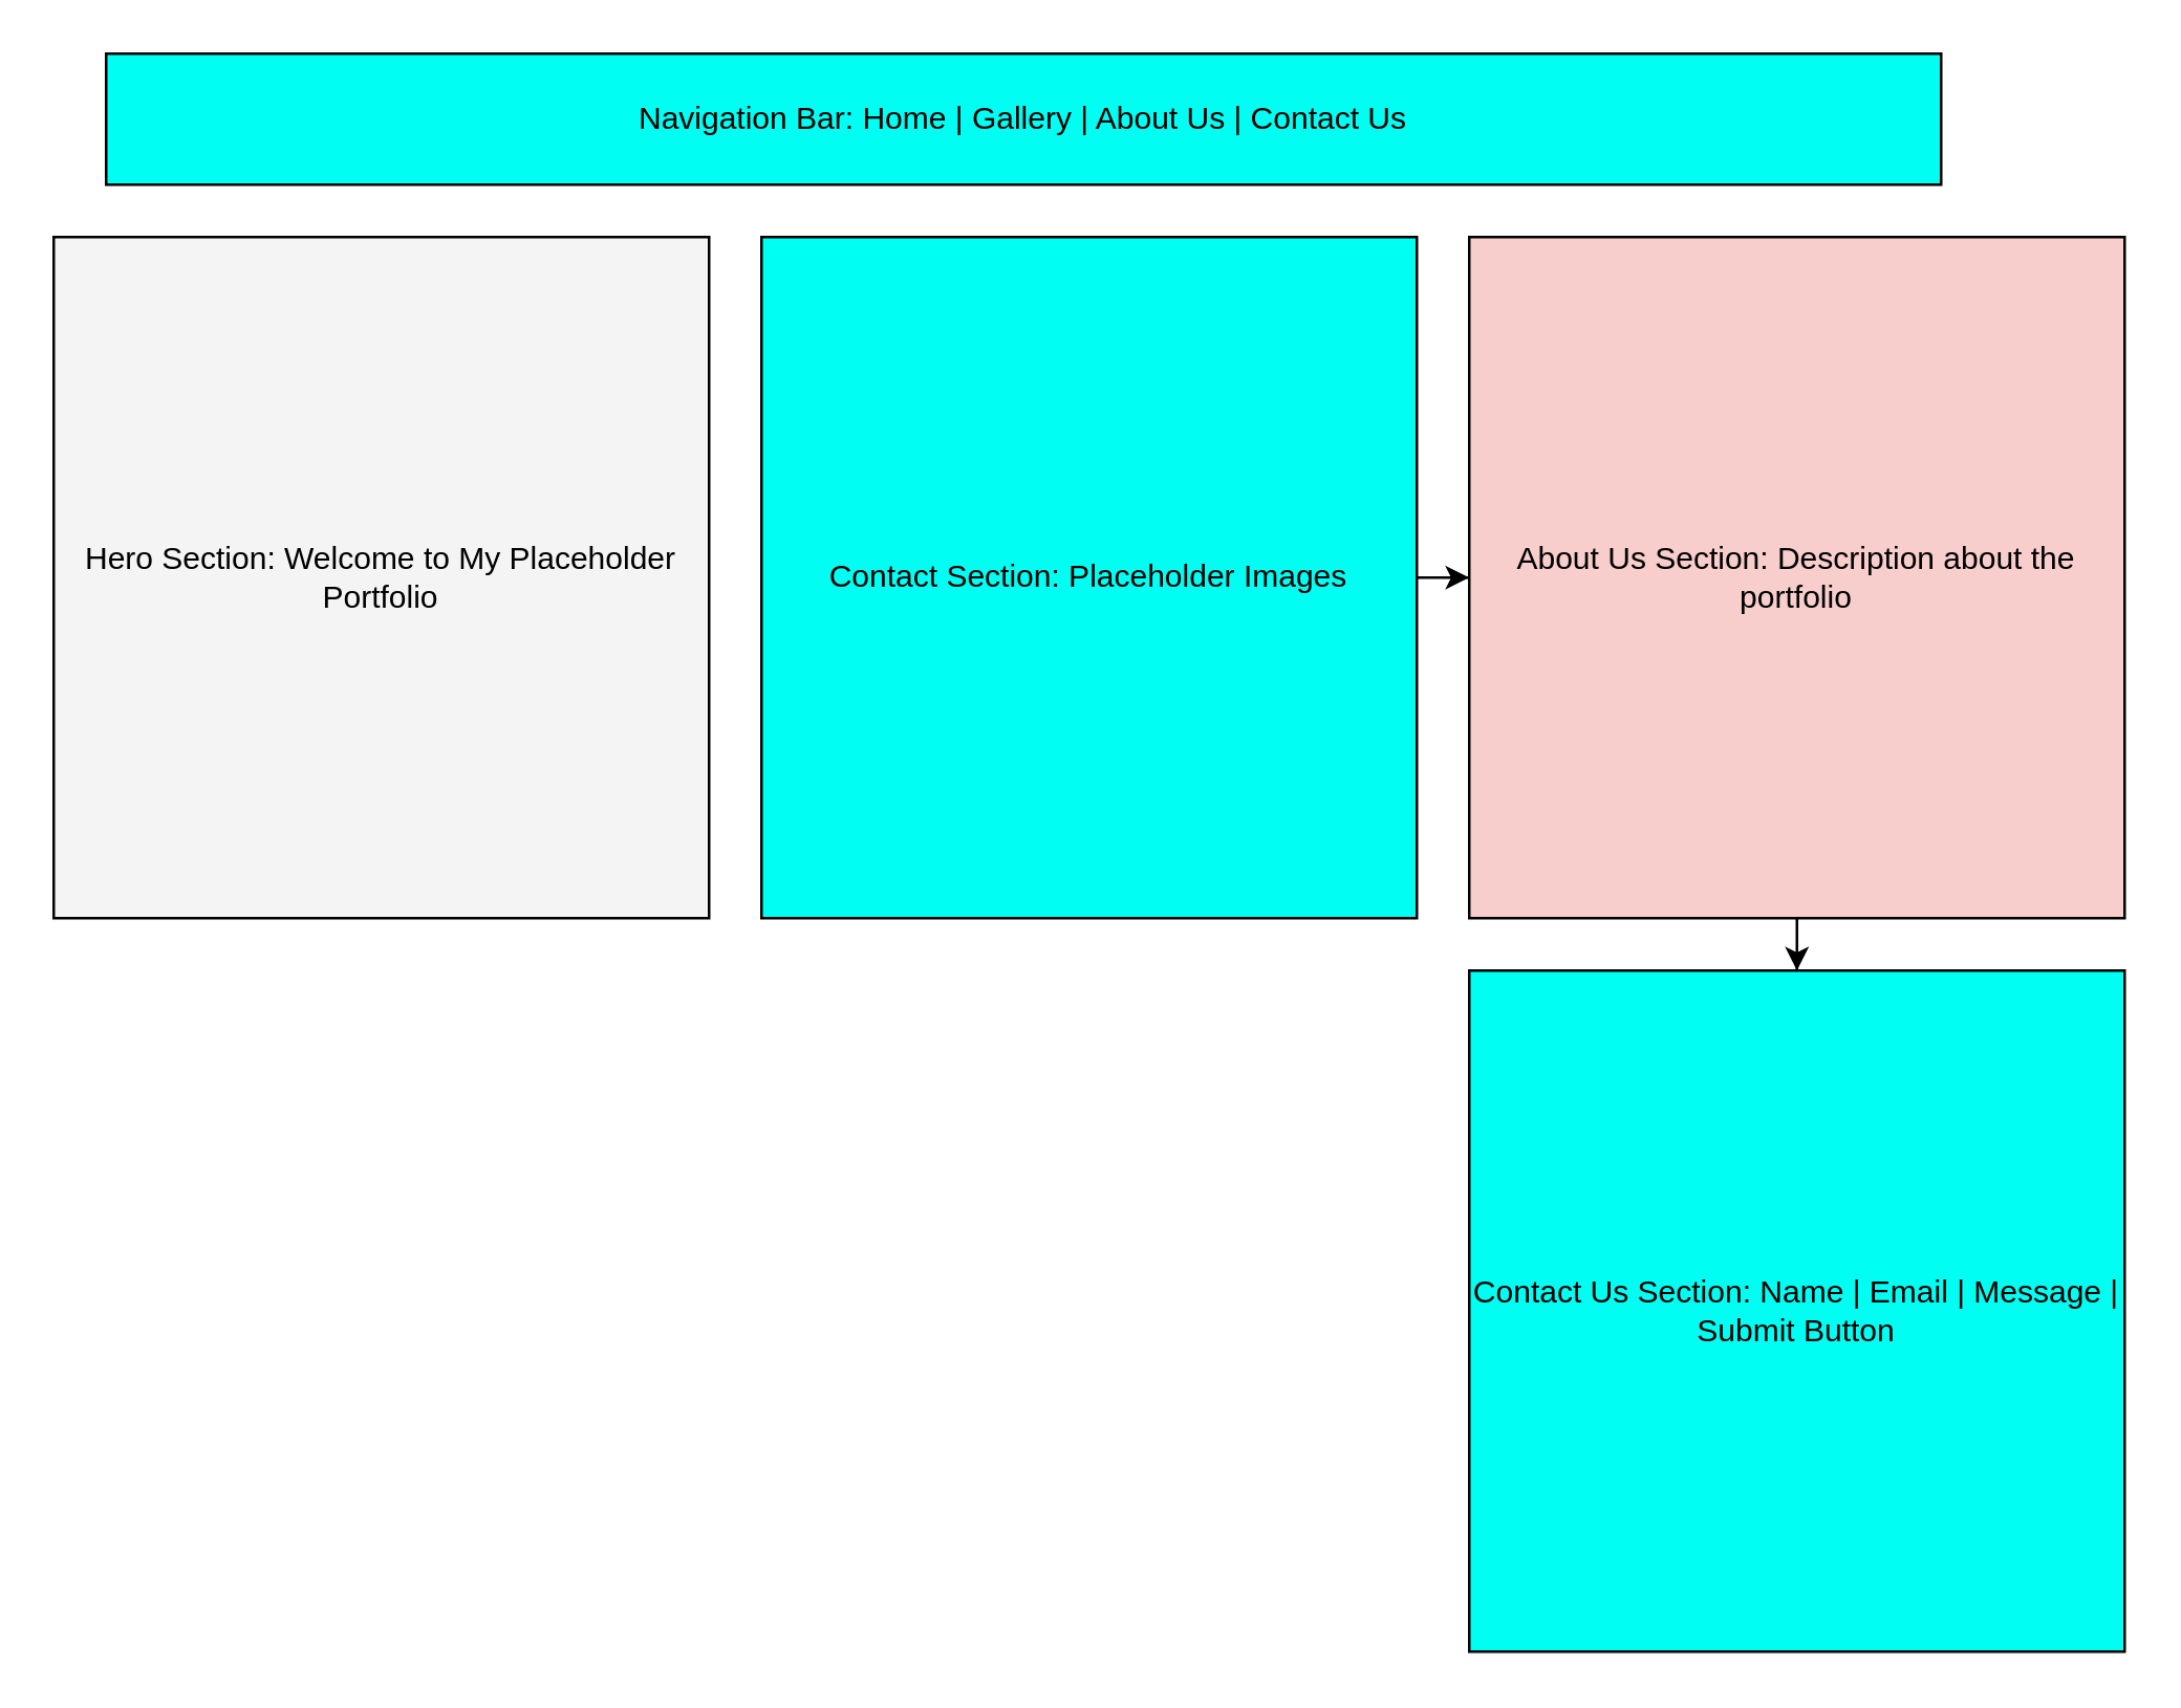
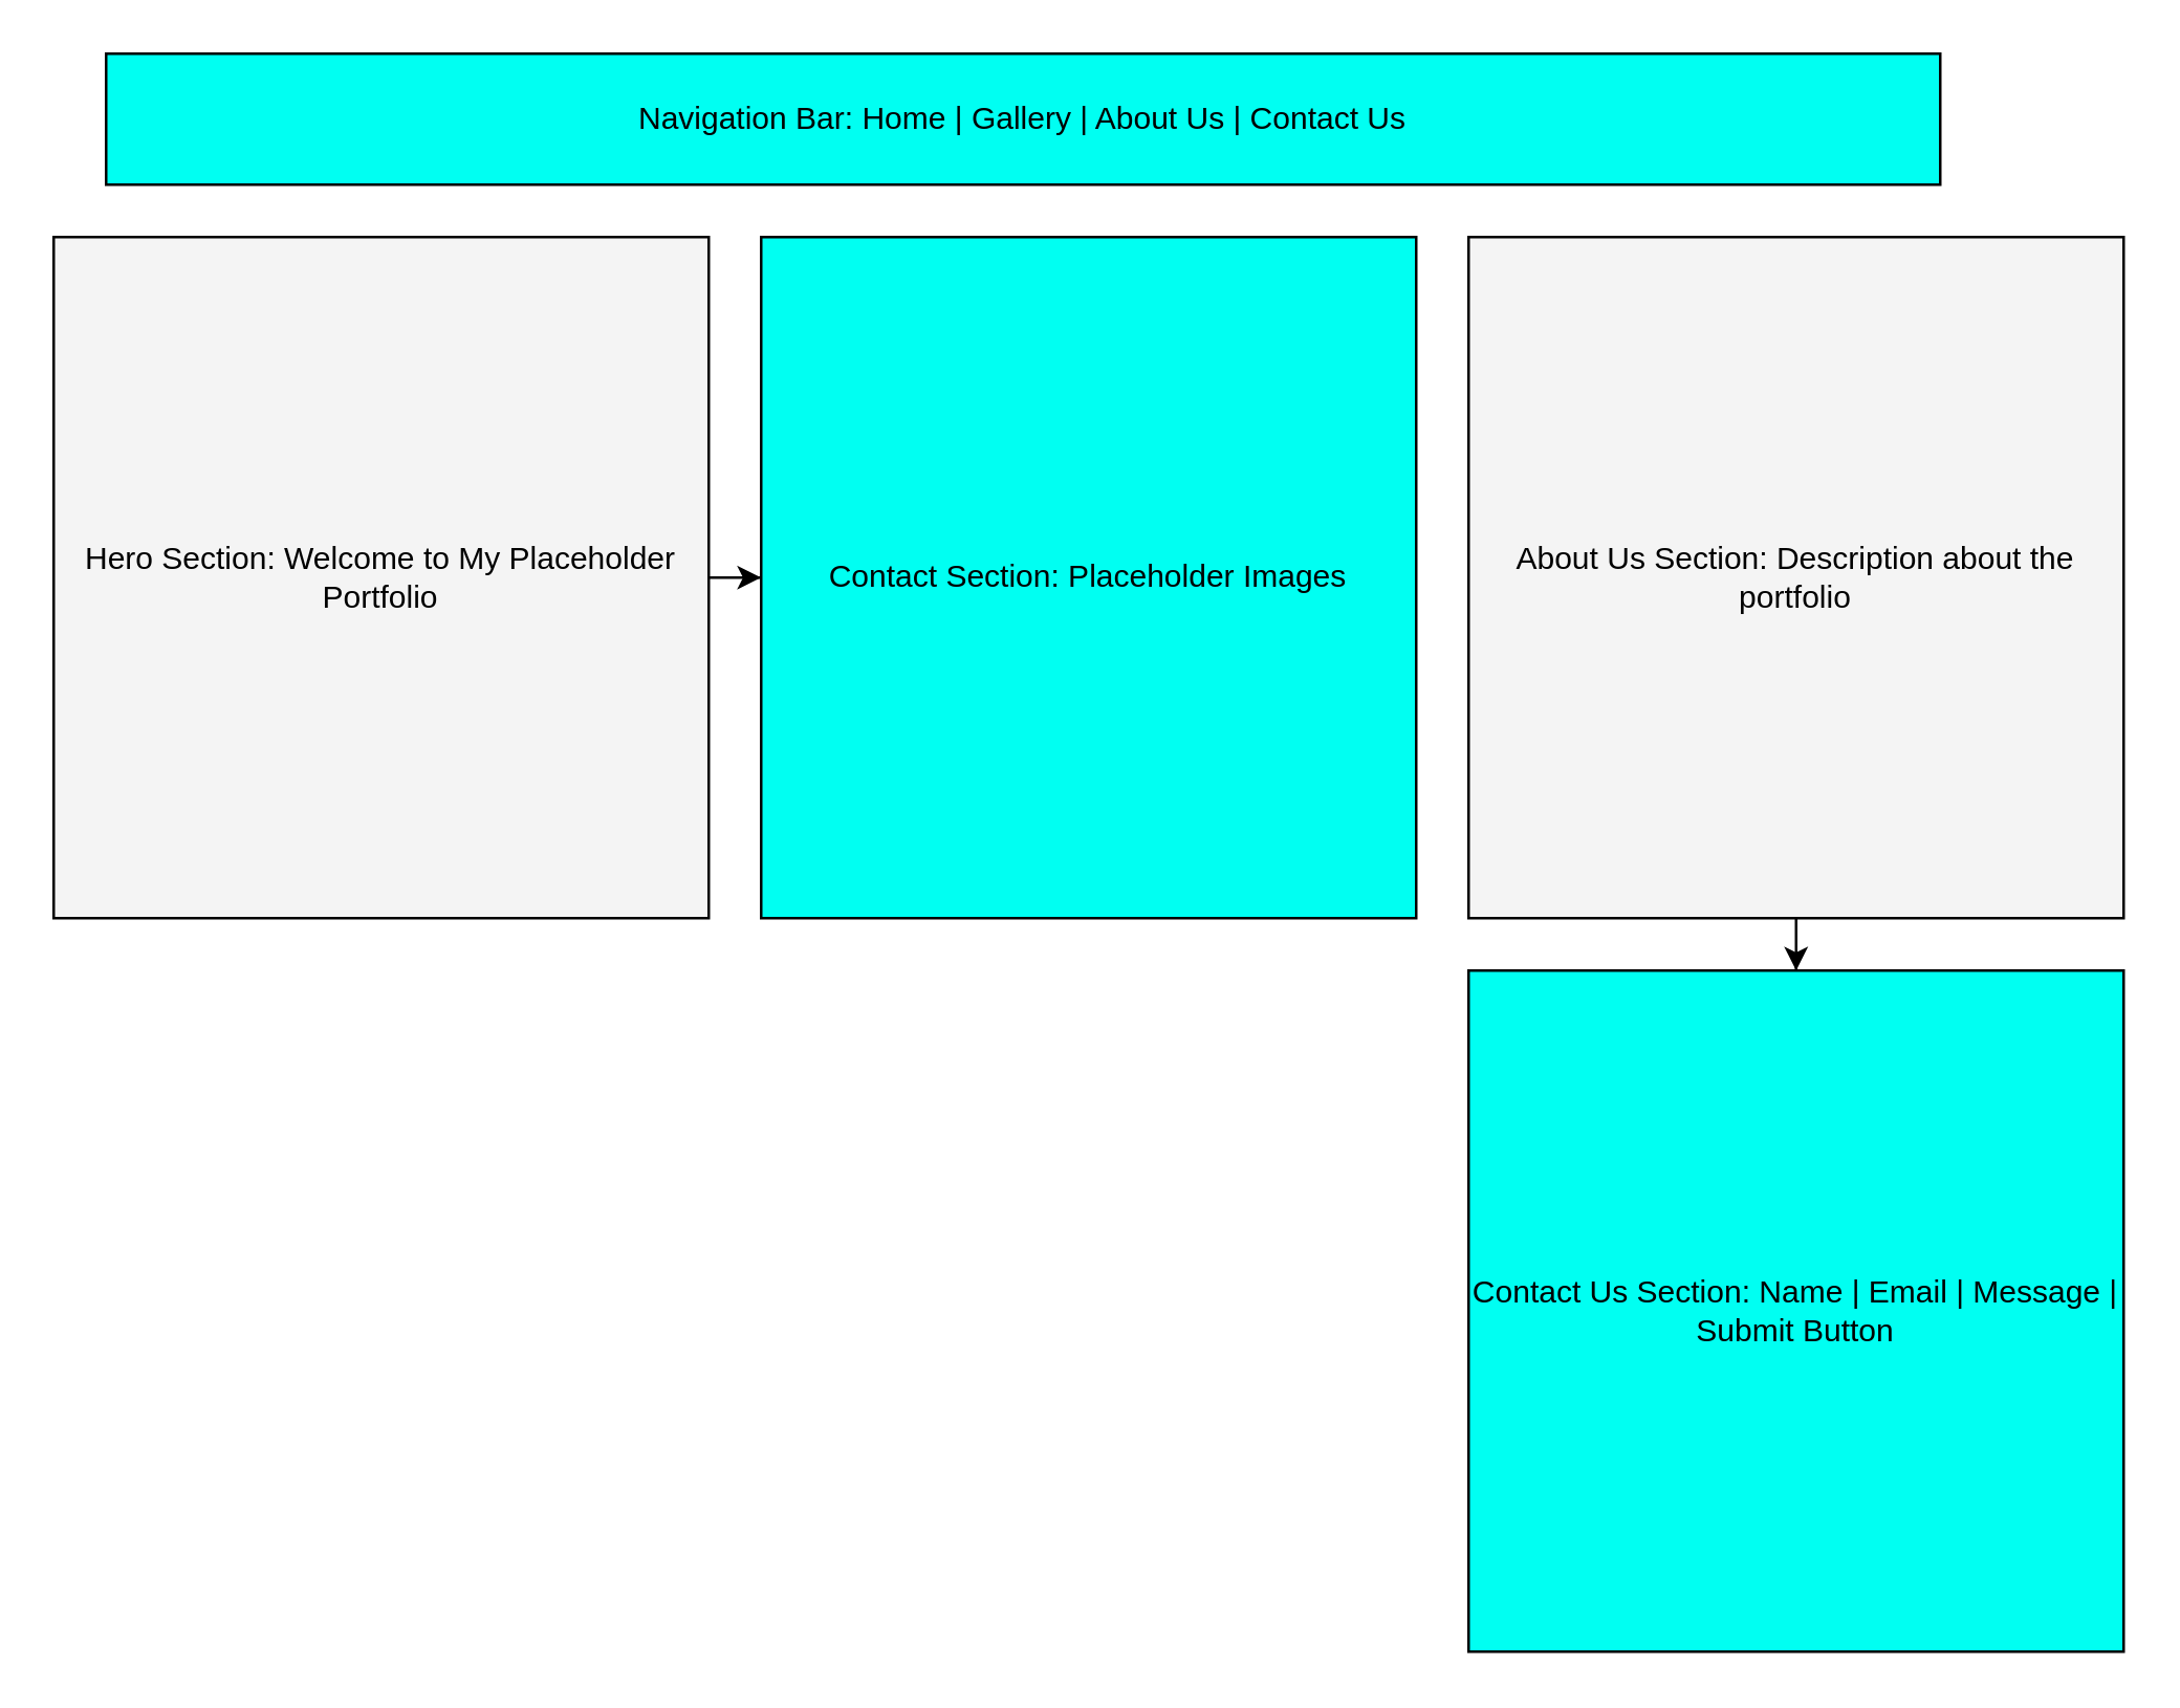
  <mxCell id="0" />
  <mxCell id="1" parent="0" />
  <mxCell id="2" value="Navigation Bar: Home | Gallery | About Us | Contact Us" style="rounded=0;whiteSpace=wrap;html=1;fillColor=#00fff2;strokeColor=#000000;" vertex="1" parent="1"><mxGeometry x="40" y="20" width="700" height="50" as="geometry" /></mxCell>
+ <mxCell id="3" value="" style="edgeStyle=orthogonalEdgeStyle;rounded=0;orthogonalLoop=1;jettySize=auto;html=1;" edge="1" parent="1" source="4" target="6"><mxGeometry relative="1" as="geometry" /></mxCell>
  <mxCell id="4" value="Hero Section: Welcome to My Placeholder Portfolio" style="rounded=0;whiteSpace=wrap;html=1;fillColor=#f4f4f4;strokeColor=#000000;" vertex="1" parent="1"><mxGeometry x="20" y="90" width="250" height="260" as="geometry" /></mxCell>
- <mxCell id="5" value="" style="edgeStyle=orthogonalEdgeStyle;rounded=0;orthogonalLoop=1;jettySize=auto;html=1;" edge="1" parent="1" source="6" target="8"><mxGeometry relative="1" as="geometry" /></mxCell>
  <mxCell id="6" value="Contact Section: Placeholder Images" style="rounded=0;whiteSpace=wrap;html=1;fillColor=#00fff2;strokeColor=#000000;" vertex="1" parent="1"><mxGeometry x="290" y="90" width="250" height="260" as="geometry" /></mxCell>
  <mxCell id="7" value="" style="edgeStyle=orthogonalEdgeStyle;rounded=0;orthogonalLoop=1;jettySize=auto;html=1;" edge="1" parent="1" source="8" target="9"><mxGeometry relative="1" as="geometry" /></mxCell>
- <mxCell id="8" value="About Us Section: Description about the portfolio" style="rounded=0;whiteSpace=wrap;html=1;fillColor=#f8cecc;strokeColor=#000000;" vertex="1" parent="1"><mxGeometry x="560" y="90" width="250" height="260" as="geometry" /></mxCell>
+ <mxCell id="8" value="About Us Section: Description about the portfolio" style="rounded=0;whiteSpace=wrap;html=1;fillColor=#f4f4f4;strokeColor=#000000;" vertex="1" parent="1"><mxGeometry x="560" y="90" width="250" height="260" as="geometry" /></mxCell>
  <mxCell id="9" value="Contact Us Section: Name | Email | Message | Submit Button" style="rounded=0;whiteSpace=wrap;html=1;fillColor=#00fff2;strokeColor=#000000;" vertex="1" parent="1"><mxGeometry x="560" y="370" width="250" height="260" as="geometry" /></mxCell>
